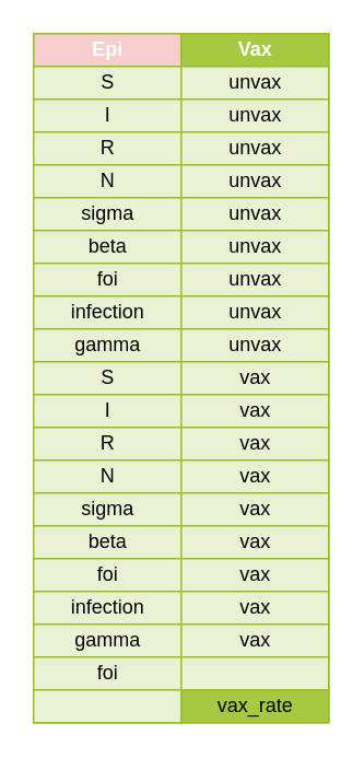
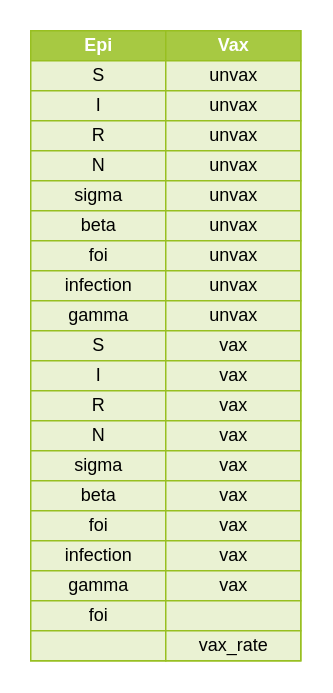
  <mxCell id="0" />
  <mxCell id="1" parent="0" />
  <mxCell id="2" value="Assets" style="childLayout=tableLayout;recursiveResize=0;strokeColor=#98bf21;fillColor=#ffffff;shadow=0;rounded=0;glass=0;" parent="1" vertex="1"><mxGeometry width="180" height="420" as="geometry" x="20" y="20" /></mxCell>
  <mxCell id="3" style="shape=tableRow;horizontal=0;startSize=0;swimlaneHead=0;swimlaneBody=0;top=0;left=0;bottom=0;right=0;dropTarget=0;collapsible=0;recursiveResize=0;expand=0;fontStyle=0;strokeColor=inherit;fillColor=#ffffff;" parent="2" vertex="1"><mxGeometry width="180" height="20" as="geometry" /></mxCell>
- <mxCell id="4" value="Epi" style="connectable=0;recursiveResize=0;strokeColor=inherit;fillColor=#f8cecc;align=center;fontStyle=1;fontColor=#ffffff;html=1;" parent="3" vertex="1"><mxGeometry width="90" height="20" as="geometry"><mxRectangle width="90" height="20" as="alternateBounds" /></mxGeometry></mxCell>
+ <mxCell id="4" value="Epi" style="connectable=0;recursiveResize=0;strokeColor=inherit;fillColor=#A7C942;align=center;fontStyle=1;fontColor=#ffffff;html=1;" parent="3" vertex="1"><mxGeometry width="90" height="20" as="geometry"><mxRectangle width="90" height="20" as="alternateBounds" /></mxGeometry></mxCell>
  <mxCell id="5" value="Vax" style="connectable=0;recursiveResize=0;strokeColor=inherit;fillColor=#A7C942;align=center;fontStyle=1;fontColor=#ffffff;html=1;" parent="3" vertex="1"><mxGeometry x="90" width="90" height="20" as="geometry"><mxRectangle width="90" height="20" as="alternateBounds" /></mxGeometry></mxCell>
  <mxCell id="6" style="shape=tableRow;horizontal=0;startSize=0;swimlaneHead=0;swimlaneBody=0;top=0;left=0;bottom=0;right=0;dropTarget=0;collapsible=0;recursiveResize=0;expand=0;fontStyle=0;strokeColor=inherit;fillColor=#ffffff;" parent="2" vertex="1"><mxGeometry y="20" width="180" height="20" as="geometry" /></mxCell>
  <mxCell id="7" value="S" style="connectable=0;recursiveResize=0;strokeColor=inherit;fillColor=#EAF2D3;align=center;fontStyle=0;fontColor=030303;html=1;" parent="6" vertex="1"><mxGeometry width="90" height="20" as="geometry"><mxRectangle width="90" height="20" as="alternateBounds" /></mxGeometry></mxCell>
  <mxCell id="8" value="unvax" style="connectable=0;recursiveResize=0;strokeColor=inherit;fillColor=#EAF2D3;align=center;fontStyle=0;fontColor=030303;html=1;" parent="6" vertex="1"><mxGeometry x="90" width="90" height="20" as="geometry"><mxRectangle width="90" height="20" as="alternateBounds" /></mxGeometry></mxCell>
  <mxCell id="9" style="shape=tableRow;horizontal=0;startSize=0;swimlaneHead=0;swimlaneBody=0;top=0;left=0;bottom=0;right=0;dropTarget=0;collapsible=0;recursiveResize=0;expand=0;fontStyle=0;strokeColor=inherit;fillColor=#ffffff;" parent="2" vertex="1"><mxGeometry y="40" width="180" height="20" as="geometry" /></mxCell>
  <mxCell id="10" value="I" style="connectable=0;recursiveResize=0;strokeColor=inherit;fillColor=#EAF2D3;align=center;fontStyle=0;fontColor=030303;html=1;" parent="9" vertex="1"><mxGeometry width="90" height="20" as="geometry"><mxRectangle width="90" height="20" as="alternateBounds" /></mxGeometry></mxCell>
  <mxCell id="11" value="unvax" style="connectable=0;recursiveResize=0;strokeColor=inherit;fillColor=#EAF2D3;align=center;fontStyle=0;fontColor=030303;html=1;" parent="9" vertex="1"><mxGeometry x="90" width="90" height="20" as="geometry"><mxRectangle width="90" height="20" as="alternateBounds" /></mxGeometry></mxCell>
  <mxCell id="12" style="shape=tableRow;horizontal=0;startSize=0;swimlaneHead=0;swimlaneBody=0;top=0;left=0;bottom=0;right=0;dropTarget=0;collapsible=0;recursiveResize=0;expand=0;fontStyle=0;strokeColor=inherit;fillColor=#ffffff;" parent="2" vertex="1"><mxGeometry y="60" width="180" height="20" as="geometry" /></mxCell>
  <mxCell id="13" value="R" style="connectable=0;recursiveResize=0;strokeColor=inherit;fillColor=#EAF2D3;align=center;fontStyle=0;fontColor=030303;html=1;" parent="12" vertex="1"><mxGeometry width="90" height="20" as="geometry"><mxRectangle width="90" height="20" as="alternateBounds" /></mxGeometry></mxCell>
  <mxCell id="14" value="unvax" style="connectable=0;recursiveResize=0;strokeColor=inherit;fillColor=#EAF2D3;align=center;fontStyle=0;fontColor=030303;html=1;" parent="12" vertex="1"><mxGeometry x="90" width="90" height="20" as="geometry"><mxRectangle width="90" height="20" as="alternateBounds" /></mxGeometry></mxCell>
  <mxCell id="15" style="shape=tableRow;horizontal=0;startSize=0;swimlaneHead=0;swimlaneBody=0;top=0;left=0;bottom=0;right=0;dropTarget=0;collapsible=0;recursiveResize=0;expand=0;fontStyle=0;strokeColor=inherit;fillColor=#ffffff;" parent="2" vertex="1"><mxGeometry y="80" width="180" height="20" as="geometry" /></mxCell>
  <mxCell id="16" value="N" style="connectable=0;recursiveResize=0;strokeColor=inherit;fillColor=#EAF2D3;align=center;fontStyle=0;fontColor=030303;html=1;" parent="15" vertex="1"><mxGeometry width="90" height="20" as="geometry"><mxRectangle width="90" height="20" as="alternateBounds" /></mxGeometry></mxCell>
  <mxCell id="17" value="unvax" style="connectable=0;recursiveResize=0;strokeColor=inherit;fillColor=#EAF2D3;align=center;fontStyle=0;fontColor=030303;html=1;" parent="15" vertex="1"><mxGeometry x="90" width="90" height="20" as="geometry"><mxRectangle width="90" height="20" as="alternateBounds" /></mxGeometry></mxCell>
  <mxCell id="18" style="shape=tableRow;horizontal=0;startSize=0;swimlaneHead=0;swimlaneBody=0;top=0;left=0;bottom=0;right=0;dropTarget=0;collapsible=0;recursiveResize=0;expand=0;fontStyle=0;strokeColor=inherit;fillColor=#ffffff;" parent="2" vertex="1"><mxGeometry y="100" width="180" height="20" as="geometry" /></mxCell>
  <mxCell id="19" value="sigma" style="connectable=0;recursiveResize=0;strokeColor=inherit;fillColor=#EAF2D3;align=center;fontStyle=0;fontColor=030303;html=1;" parent="18" vertex="1"><mxGeometry width="90" height="20" as="geometry"><mxRectangle width="90" height="20" as="alternateBounds" /></mxGeometry></mxCell>
  <mxCell id="20" value="unvax" style="connectable=0;recursiveResize=0;strokeColor=inherit;fillColor=#EAF2D3;align=center;fontStyle=0;fontColor=030303;html=1;" parent="18" vertex="1"><mxGeometry x="90" width="90" height="20" as="geometry"><mxRectangle width="90" height="20" as="alternateBounds" /></mxGeometry></mxCell>
  <mxCell id="21" style="shape=tableRow;horizontal=0;startSize=0;swimlaneHead=0;swimlaneBody=0;top=0;left=0;bottom=0;right=0;dropTarget=0;collapsible=0;recursiveResize=0;expand=0;fontStyle=0;strokeColor=inherit;fillColor=#ffffff;" parent="2" vertex="1"><mxGeometry y="120" width="180" height="20" as="geometry" /></mxCell>
  <mxCell id="22" value="beta" style="connectable=0;recursiveResize=0;strokeColor=inherit;fillColor=#EAF2D3;align=center;fontStyle=0;fontColor=030303;html=1;" parent="21" vertex="1"><mxGeometry width="90" height="20" as="geometry"><mxRectangle width="90" height="20" as="alternateBounds" /></mxGeometry></mxCell>
  <mxCell id="23" value="unvax" style="connectable=0;recursiveResize=0;strokeColor=inherit;fillColor=#EAF2D3;align=center;fontStyle=0;fontColor=030303;html=1;" parent="21" vertex="1"><mxGeometry x="90" width="90" height="20" as="geometry"><mxRectangle width="90" height="20" as="alternateBounds" /></mxGeometry></mxCell>
  <mxCell id="24" style="shape=tableRow;horizontal=0;startSize=0;swimlaneHead=0;swimlaneBody=0;top=0;left=0;bottom=0;right=0;dropTarget=0;collapsible=0;recursiveResize=0;expand=0;fontStyle=0;strokeColor=inherit;fillColor=#ffffff;" parent="2" vertex="1"><mxGeometry y="140" width="180" height="20" as="geometry" /></mxCell>
  <mxCell id="25" value="foi" style="connectable=0;recursiveResize=0;strokeColor=inherit;fillColor=#EAF2D3;align=center;fontStyle=0;fontColor=030303;html=1;" parent="24" vertex="1"><mxGeometry width="90" height="20" as="geometry"><mxRectangle width="90" height="20" as="alternateBounds" /></mxGeometry></mxCell>
  <mxCell id="26" value="unvax" style="connectable=0;recursiveResize=0;strokeColor=inherit;fillColor=#EAF2D3;align=center;fontStyle=0;fontColor=030303;html=1;" parent="24" vertex="1"><mxGeometry x="90" width="90" height="20" as="geometry"><mxRectangle width="90" height="20" as="alternateBounds" /></mxGeometry></mxCell>
  <mxCell id="27" style="shape=tableRow;horizontal=0;startSize=0;swimlaneHead=0;swimlaneBody=0;top=0;left=0;bottom=0;right=0;dropTarget=0;collapsible=0;recursiveResize=0;expand=0;fontStyle=0;strokeColor=inherit;fillColor=#ffffff;" parent="2" vertex="1"><mxGeometry y="160" width="180" height="20" as="geometry" /></mxCell>
  <mxCell id="28" value="infection" style="connectable=0;recursiveResize=0;strokeColor=inherit;fillColor=#EAF2D3;align=center;fontStyle=0;fontColor=030303;html=1;" parent="27" vertex="1"><mxGeometry width="90" height="20" as="geometry"><mxRectangle width="90" height="20" as="alternateBounds" /></mxGeometry></mxCell>
  <mxCell id="29" value="unvax" style="connectable=0;recursiveResize=0;strokeColor=inherit;fillColor=#EAF2D3;align=center;fontStyle=0;fontColor=030303;html=1;" parent="27" vertex="1"><mxGeometry x="90" width="90" height="20" as="geometry"><mxRectangle width="90" height="20" as="alternateBounds" /></mxGeometry></mxCell>
  <mxCell id="30" style="shape=tableRow;horizontal=0;startSize=0;swimlaneHead=0;swimlaneBody=0;top=0;left=0;bottom=0;right=0;dropTarget=0;collapsible=0;recursiveResize=0;expand=0;fontStyle=0;strokeColor=inherit;fillColor=#ffffff;" parent="2" vertex="1"><mxGeometry y="180" width="180" height="20" as="geometry" /></mxCell>
  <mxCell id="31" value="gamma" style="connectable=0;recursiveResize=0;strokeColor=inherit;fillColor=#EAF2D3;align=center;fontStyle=0;fontColor=030303;html=1;" parent="30" vertex="1"><mxGeometry width="90" height="20" as="geometry"><mxRectangle width="90" height="20" as="alternateBounds" /></mxGeometry></mxCell>
  <mxCell id="32" value="unvax" style="connectable=0;recursiveResize=0;strokeColor=inherit;fillColor=#EAF2D3;align=center;fontStyle=0;fontColor=030303;html=1;" parent="30" vertex="1"><mxGeometry x="90" width="90" height="20" as="geometry"><mxRectangle width="90" height="20" as="alternateBounds" /></mxGeometry></mxCell>
  <mxCell id="33" style="shape=tableRow;horizontal=0;startSize=0;swimlaneHead=0;swimlaneBody=0;top=0;left=0;bottom=0;right=0;dropTarget=0;collapsible=0;recursiveResize=0;expand=0;fontStyle=0;strokeColor=inherit;fillColor=#ffffff;" parent="2" vertex="1"><mxGeometry y="200" width="180" height="20" as="geometry" /></mxCell>
  <mxCell id="34" value="S" style="connectable=0;recursiveResize=0;strokeColor=inherit;fillColor=#EAF2D3;align=center;fontStyle=0;fontColor=030303;html=1;" parent="33" vertex="1"><mxGeometry width="90" height="20" as="geometry"><mxRectangle width="90" height="20" as="alternateBounds" /></mxGeometry></mxCell>
  <mxCell id="35" value="vax" style="connectable=0;recursiveResize=0;strokeColor=inherit;fillColor=#EAF2D3;align=center;fontStyle=0;fontColor=030303;html=1;" parent="33" vertex="1"><mxGeometry x="90" width="90" height="20" as="geometry"><mxRectangle width="90" height="20" as="alternateBounds" /></mxGeometry></mxCell>
  <mxCell id="36" style="shape=tableRow;horizontal=0;startSize=0;swimlaneHead=0;swimlaneBody=0;top=0;left=0;bottom=0;right=0;dropTarget=0;collapsible=0;recursiveResize=0;expand=0;fontStyle=0;strokeColor=inherit;fillColor=#ffffff;" parent="2" vertex="1"><mxGeometry y="220" width="180" height="20" as="geometry" /></mxCell>
  <mxCell id="37" value="I" style="connectable=0;recursiveResize=0;strokeColor=inherit;fillColor=#EAF2D3;align=center;fontStyle=0;fontColor=030303;html=1;" parent="36" vertex="1"><mxGeometry width="90" height="20" as="geometry"><mxRectangle width="90" height="20" as="alternateBounds" /></mxGeometry></mxCell>
  <mxCell id="38" value="vax" style="connectable=0;recursiveResize=0;strokeColor=inherit;fillColor=#EAF2D3;align=center;fontStyle=0;fontColor=030303;html=1;" parent="36" vertex="1"><mxGeometry x="90" width="90" height="20" as="geometry"><mxRectangle width="90" height="20" as="alternateBounds" /></mxGeometry></mxCell>
  <mxCell id="39" style="shape=tableRow;horizontal=0;startSize=0;swimlaneHead=0;swimlaneBody=0;top=0;left=0;bottom=0;right=0;dropTarget=0;collapsible=0;recursiveResize=0;expand=0;fontStyle=0;strokeColor=inherit;fillColor=#ffffff;" parent="2" vertex="1"><mxGeometry y="240" width="180" height="20" as="geometry" /></mxCell>
  <mxCell id="40" value="R" style="connectable=0;recursiveResize=0;strokeColor=inherit;fillColor=#EAF2D3;align=center;fontStyle=0;fontColor=030303;html=1;" parent="39" vertex="1"><mxGeometry width="90" height="20" as="geometry"><mxRectangle width="90" height="20" as="alternateBounds" /></mxGeometry></mxCell>
  <mxCell id="41" value="vax" style="connectable=0;recursiveResize=0;strokeColor=inherit;fillColor=#EAF2D3;align=center;fontStyle=0;fontColor=030303;html=1;" parent="39" vertex="1"><mxGeometry x="90" width="90" height="20" as="geometry"><mxRectangle width="90" height="20" as="alternateBounds" /></mxGeometry></mxCell>
  <mxCell id="42" style="shape=tableRow;horizontal=0;startSize=0;swimlaneHead=0;swimlaneBody=0;top=0;left=0;bottom=0;right=0;dropTarget=0;collapsible=0;recursiveResize=0;expand=0;fontStyle=0;strokeColor=inherit;fillColor=#ffffff;" parent="2" vertex="1"><mxGeometry y="260" width="180" height="20" as="geometry" /></mxCell>
  <mxCell id="43" value="N" style="connectable=0;recursiveResize=0;strokeColor=inherit;fillColor=#EAF2D3;align=center;fontStyle=0;fontColor=030303;html=1;" parent="42" vertex="1"><mxGeometry width="90" height="20" as="geometry"><mxRectangle width="90" height="20" as="alternateBounds" /></mxGeometry></mxCell>
  <mxCell id="44" value="vax" style="connectable=0;recursiveResize=0;strokeColor=inherit;fillColor=#EAF2D3;align=center;fontStyle=0;fontColor=030303;html=1;" parent="42" vertex="1"><mxGeometry x="90" width="90" height="20" as="geometry"><mxRectangle width="90" height="20" as="alternateBounds" /></mxGeometry></mxCell>
  <mxCell id="45" style="shape=tableRow;horizontal=0;startSize=0;swimlaneHead=0;swimlaneBody=0;top=0;left=0;bottom=0;right=0;dropTarget=0;collapsible=0;recursiveResize=0;expand=0;fontStyle=0;strokeColor=inherit;fillColor=#ffffff;" parent="2" vertex="1"><mxGeometry y="280" width="180" height="20" as="geometry" /></mxCell>
  <mxCell id="46" value="sigma" style="connectable=0;recursiveResize=0;strokeColor=inherit;fillColor=#EAF2D3;align=center;fontStyle=0;fontColor=030303;html=1;" parent="45" vertex="1"><mxGeometry width="90" height="20" as="geometry"><mxRectangle width="90" height="20" as="alternateBounds" /></mxGeometry></mxCell>
  <mxCell id="47" value="vax" style="connectable=0;recursiveResize=0;strokeColor=inherit;fillColor=#EAF2D3;align=center;fontStyle=0;fontColor=030303;html=1;" parent="45" vertex="1"><mxGeometry x="90" width="90" height="20" as="geometry"><mxRectangle width="90" height="20" as="alternateBounds" /></mxGeometry></mxCell>
  <mxCell id="48" style="shape=tableRow;horizontal=0;startSize=0;swimlaneHead=0;swimlaneBody=0;top=0;left=0;bottom=0;right=0;dropTarget=0;collapsible=0;recursiveResize=0;expand=0;fontStyle=0;strokeColor=inherit;fillColor=#ffffff;" parent="2" vertex="1"><mxGeometry y="300" width="180" height="20" as="geometry" /></mxCell>
  <mxCell id="49" value="beta" style="connectable=0;recursiveResize=0;strokeColor=inherit;fillColor=#EAF2D3;align=center;fontStyle=0;fontColor=030303;html=1;" parent="48" vertex="1"><mxGeometry width="90" height="20" as="geometry"><mxRectangle width="90" height="20" as="alternateBounds" /></mxGeometry></mxCell>
  <mxCell id="50" value="vax" style="connectable=0;recursiveResize=0;strokeColor=inherit;fillColor=#EAF2D3;align=center;fontStyle=0;fontColor=030303;html=1;" parent="48" vertex="1"><mxGeometry x="90" width="90" height="20" as="geometry"><mxRectangle width="90" height="20" as="alternateBounds" /></mxGeometry></mxCell>
  <mxCell id="51" style="shape=tableRow;horizontal=0;startSize=0;swimlaneHead=0;swimlaneBody=0;top=0;left=0;bottom=0;right=0;dropTarget=0;collapsible=0;recursiveResize=0;expand=0;fontStyle=0;strokeColor=inherit;fillColor=#ffffff;" parent="2" vertex="1"><mxGeometry y="320" width="180" height="20" as="geometry" /></mxCell>
  <mxCell id="52" value="foi" style="connectable=0;recursiveResize=0;strokeColor=inherit;fillColor=#EAF2D3;align=center;fontStyle=0;fontColor=030303;html=1;" parent="51" vertex="1"><mxGeometry width="90" height="20" as="geometry"><mxRectangle width="90" height="20" as="alternateBounds" /></mxGeometry></mxCell>
  <mxCell id="53" value="vax" style="connectable=0;recursiveResize=0;strokeColor=inherit;fillColor=#EAF2D3;align=center;fontStyle=0;fontColor=030303;html=1;" parent="51" vertex="1"><mxGeometry x="90" width="90" height="20" as="geometry"><mxRectangle width="90" height="20" as="alternateBounds" /></mxGeometry></mxCell>
  <mxCell id="54" style="shape=tableRow;horizontal=0;startSize=0;swimlaneHead=0;swimlaneBody=0;top=0;left=0;bottom=0;right=0;dropTarget=0;collapsible=0;recursiveResize=0;expand=0;fontStyle=0;strokeColor=inherit;fillColor=#ffffff;" parent="2" vertex="1"><mxGeometry y="340" width="180" height="20" as="geometry" /></mxCell>
  <mxCell id="55" value="infection" style="connectable=0;recursiveResize=0;strokeColor=inherit;fillColor=#EAF2D3;align=center;fontStyle=0;fontColor=030303;html=1;" parent="54" vertex="1"><mxGeometry width="90" height="20" as="geometry"><mxRectangle width="90" height="20" as="alternateBounds" /></mxGeometry></mxCell>
  <mxCell id="56" value="vax" style="connectable=0;recursiveResize=0;strokeColor=inherit;fillColor=#EAF2D3;align=center;fontStyle=0;fontColor=030303;html=1;" parent="54" vertex="1"><mxGeometry x="90" width="90" height="20" as="geometry"><mxRectangle width="90" height="20" as="alternateBounds" /></mxGeometry></mxCell>
  <mxCell id="57" style="shape=tableRow;horizontal=0;startSize=0;swimlaneHead=0;swimlaneBody=0;top=0;left=0;bottom=0;right=0;dropTarget=0;collapsible=0;recursiveResize=0;expand=0;fontStyle=0;strokeColor=inherit;fillColor=#ffffff;" parent="2" vertex="1"><mxGeometry y="360" width="180" height="20" as="geometry" /></mxCell>
  <mxCell id="58" value="gamma" style="connectable=0;recursiveResize=0;strokeColor=inherit;fillColor=#EAF2D3;align=center;fontStyle=0;fontColor=030303;html=1;" parent="57" vertex="1"><mxGeometry width="90" height="20" as="geometry"><mxRectangle width="90" height="20" as="alternateBounds" /></mxGeometry></mxCell>
  <mxCell id="59" value="vax" style="connectable=0;recursiveResize=0;strokeColor=inherit;fillColor=#EAF2D3;align=center;fontStyle=0;fontColor=030303;html=1;" parent="57" vertex="1"><mxGeometry x="90" width="90" height="20" as="geometry"><mxRectangle width="90" height="20" as="alternateBounds" /></mxGeometry></mxCell>
  <mxCell id="60" style="shape=tableRow;horizontal=0;startSize=0;swimlaneHead=0;swimlaneBody=0;top=0;left=0;bottom=0;right=0;dropTarget=0;collapsible=0;recursiveResize=0;expand=0;fontStyle=0;strokeColor=inherit;fillColor=#ffffff;" parent="2" vertex="1"><mxGeometry y="380" width="180" height="20" as="geometry" /></mxCell>
  <mxCell id="61" value="foi" style="connectable=0;recursiveResize=0;strokeColor=inherit;fillColor=#EAF2D3;align=center;fontStyle=0;fontColor=030303;html=1;" parent="60" vertex="1"><mxGeometry width="90" height="20" as="geometry"><mxRectangle width="90" height="20" as="alternateBounds" /></mxGeometry></mxCell>
  <mxCell id="62" value="" style="connectable=0;recursiveResize=0;strokeColor=inherit;fillColor=#EAF2D3;align=center;fontStyle=0;fontColor=030303;html=1;" parent="60" vertex="1"><mxGeometry x="90" width="90" height="20" as="geometry"><mxRectangle width="90" height="20" as="alternateBounds" /></mxGeometry></mxCell>
  <mxCell id="63" style="shape=tableRow;horizontal=0;startSize=0;swimlaneHead=0;swimlaneBody=0;top=0;left=0;bottom=0;right=0;dropTarget=0;collapsible=0;recursiveResize=0;expand=0;fontStyle=0;strokeColor=inherit;fillColor=#ffffff;" parent="2" vertex="1"><mxGeometry y="400" width="180" height="20" as="geometry" /></mxCell>
  <mxCell id="64" value="" style="connectable=0;recursiveResize=0;strokeColor=inherit;fillColor=#EAF2D3;align=center;fontStyle=0;fontColor=030303;html=1;" parent="63" vertex="1"><mxGeometry width="90" height="20" as="geometry"><mxRectangle width="90" height="20" as="alternateBounds" /></mxGeometry></mxCell>
- <mxCell id="65" value="vax_rate" style="connectable=0;recursiveResize=0;strokeColor=inherit;fillColor=#a7c942;align=center;fontStyle=0;fontColor=030303;html=1;" parent="63" vertex="1"><mxGeometry x="90" width="90" height="20" as="geometry"><mxRectangle width="90" height="20" as="alternateBounds" /></mxGeometry></mxCell>
+ <mxCell id="65" value="vax_rate" style="connectable=0;recursiveResize=0;strokeColor=inherit;fillColor=#EAF2D3;align=center;fontStyle=0;fontColor=030303;html=1;" parent="63" vertex="1"><mxGeometry x="90" width="90" height="20" as="geometry"><mxRectangle width="90" height="20" as="alternateBounds" /></mxGeometry></mxCell>
